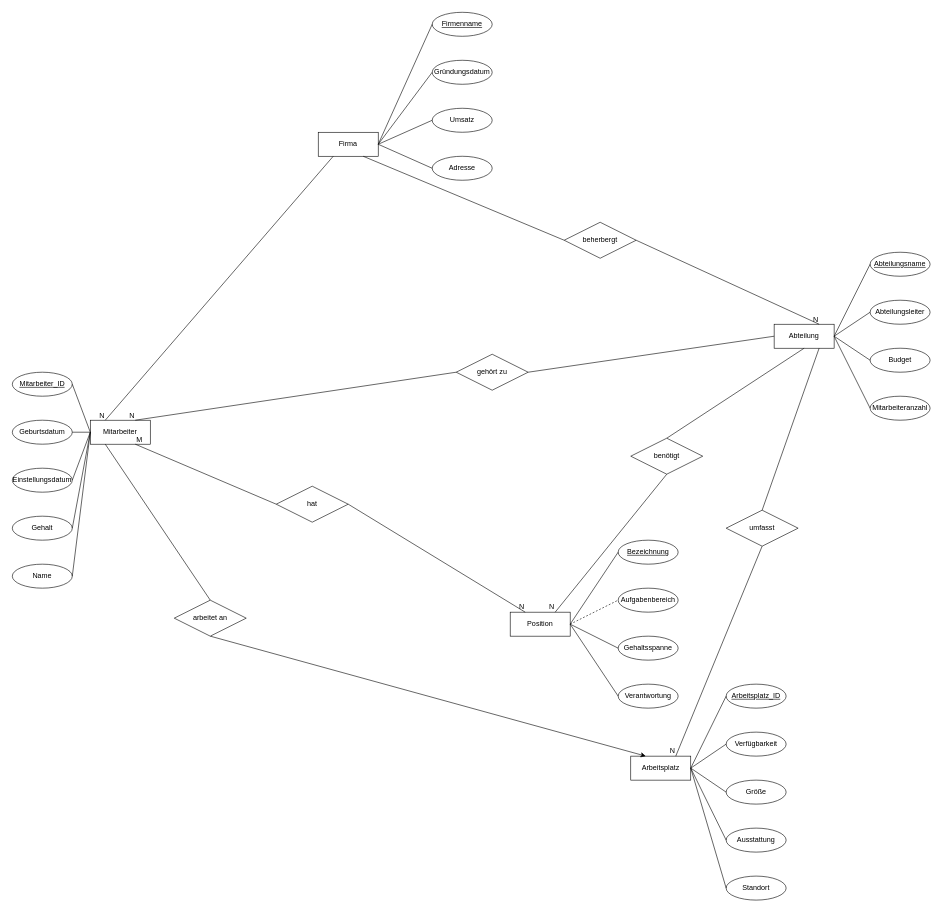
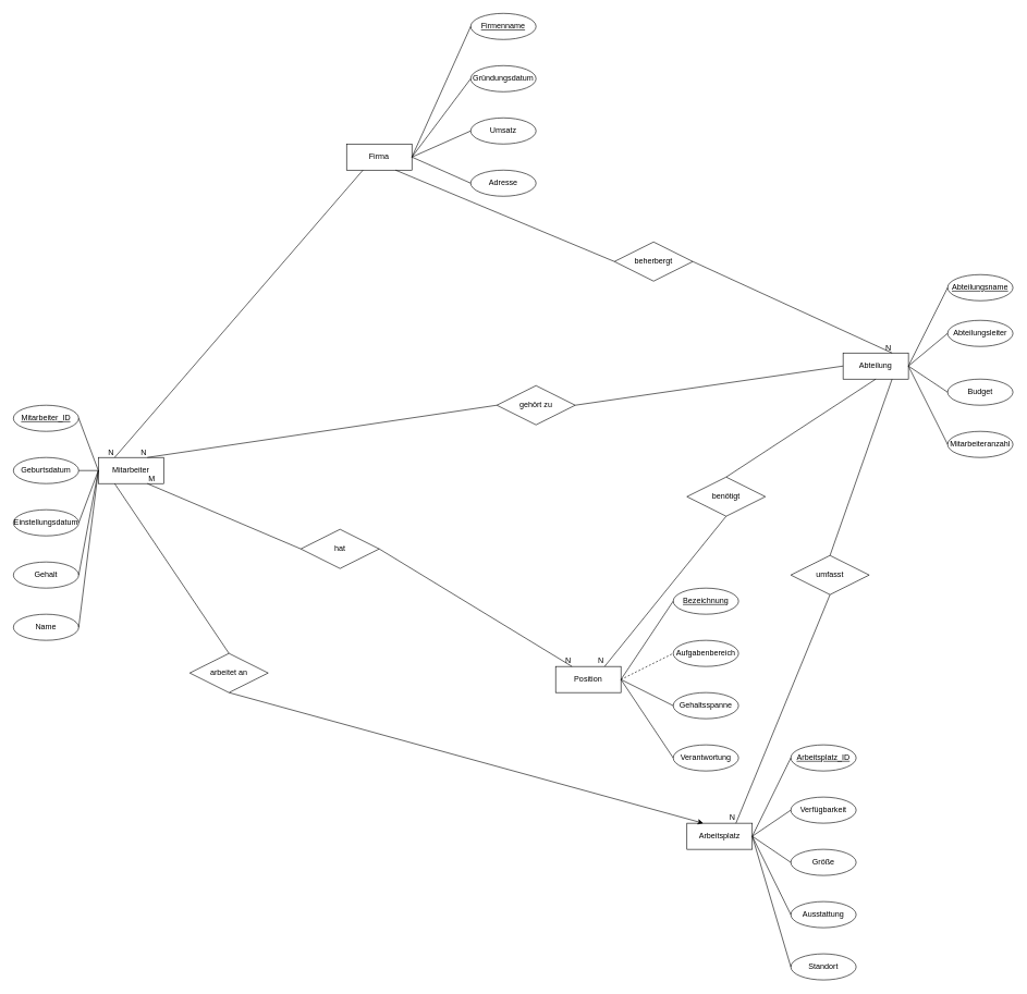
  <mxCell id="0" />
  <mxCell id="1" parent="0" />
  <mxCell id="2" value="Firma" style="whiteSpace=wrap;html=1;align=center;" parent="1" vertex="1"><mxGeometry x="530" y="220" width="100" height="40" as="geometry" /></mxCell>
  <mxCell id="3" value="Mitarbeiter" style="whiteSpace=wrap;html=1;align=center;" parent="1" vertex="1"><mxGeometry x="150" y="700" width="100" height="40" as="geometry" /></mxCell>
  <mxCell id="4" value="Position" style="whiteSpace=wrap;html=1;align=center;" parent="1" vertex="1"><mxGeometry x="850" y="1020" width="100" height="40" as="geometry" /></mxCell>
  <mxCell id="5" value="Arbeitsplatz" style="whiteSpace=wrap;html=1;align=center;" parent="1" vertex="1"><mxGeometry x="1051" y="1260" width="100" height="40" as="geometry" /></mxCell>
  <mxCell id="6" value="Gründungsdatum" style="ellipse;whiteSpace=wrap;html=1;align=center;" parent="1" vertex="1"><mxGeometry x="720" y="100" width="100" height="40" as="geometry" /></mxCell>
  <mxCell id="7" value="Umsatz" style="ellipse;whiteSpace=wrap;html=1;align=center;" parent="1" vertex="1"><mxGeometry x="720" y="180" width="100" height="40" as="geometry" /></mxCell>
  <mxCell id="8" value="Adresse" style="ellipse;whiteSpace=wrap;html=1;align=center;" parent="1" vertex="1"><mxGeometry x="720" y="260" width="100" height="40" as="geometry" /></mxCell>
  <mxCell id="9" value="Geburtsdatum" style="ellipse;whiteSpace=wrap;html=1;align=center;" parent="1" vertex="1"><mxGeometry x="20" y="700" width="100" height="40" as="geometry" /></mxCell>
  <mxCell id="10" value="Gehalt" style="ellipse;whiteSpace=wrap;html=1;align=center;" parent="1" vertex="1"><mxGeometry x="20" y="860" width="100" height="40" as="geometry" /></mxCell>
  <mxCell id="11" value="Einstellungsdatum" style="ellipse;whiteSpace=wrap;html=1;align=center;" parent="1" vertex="1"><mxGeometry x="20" y="780" width="100" height="40" as="geometry" /></mxCell>
  <mxCell id="12" value="Aufgabenbereich" style="ellipse;whiteSpace=wrap;html=1;align=center;" parent="1" vertex="1"><mxGeometry x="1030" y="980" width="100" height="40" as="geometry" /></mxCell>
  <mxCell id="13" value="Gehaltsspanne" style="ellipse;whiteSpace=wrap;html=1;align=center;" parent="1" vertex="1"><mxGeometry x="1030" y="1060" width="100" height="40" as="geometry" /></mxCell>
  <mxCell id="14" value="Größe" style="ellipse;whiteSpace=wrap;html=1;align=center;" parent="1" vertex="1"><mxGeometry x="1210" y="1300" width="100" height="40" as="geometry" /></mxCell>
  <mxCell id="15" value="Ausstattung" style="ellipse;whiteSpace=wrap;html=1;align=center;" parent="1" vertex="1"><mxGeometry x="1210" y="1380" width="100" height="40" as="geometry" /></mxCell>
  <mxCell id="16" value="Verfügbarkeit" style="ellipse;whiteSpace=wrap;html=1;align=center;" parent="1" vertex="1"><mxGeometry x="1210" y="1220" width="100" height="40" as="geometry" /></mxCell>
  <mxCell id="17" value="" style="endArrow=none;html=1;rounded=0;exitX=0.25;exitY=1;exitDx=0;exitDy=0;entryX=0.25;entryY=0;entryDx=0;entryDy=0;" parent="1" source="2" target="3" edge="1"><mxGeometry relative="1" as="geometry"><mxPoint x="324" y="380" as="sourcePoint" /><mxPoint x="484" y="380" as="targetPoint" /></mxGeometry></mxCell>
  <mxCell id="18" value="N" style="resizable=0;html=1;whiteSpace=wrap;align=right;verticalAlign=bottom;" parent="17" connectable="0" vertex="1"><mxGeometry x="1" relative="1" as="geometry" /></mxCell>
  <mxCell id="19" value="Firmenname" style="ellipse;whiteSpace=wrap;html=1;align=center;fontStyle=4;" parent="1" vertex="1"><mxGeometry x="720" y="20" width="100" height="40" as="geometry" /></mxCell>
  <mxCell id="20" value="Bezeichnung" style="ellipse;whiteSpace=wrap;html=1;align=center;fontStyle=4;" parent="1" vertex="1"><mxGeometry x="1030" y="900" width="100" height="40" as="geometry" /></mxCell>
  <mxCell id="21" value="Mitarbeiter_ID" style="ellipse;whiteSpace=wrap;html=1;align=center;fontStyle=4;" parent="1" vertex="1"><mxGeometry x="20" y="620" width="100" height="40" as="geometry" /></mxCell>
  <mxCell id="22" value="Arbeitsplatz_ID" style="ellipse;whiteSpace=wrap;html=1;align=center;fontStyle=4;" parent="1" vertex="1"><mxGeometry x="1210" y="1140" width="100" height="40" as="geometry" /></mxCell>
  <mxCell id="23" value="Abteilung" style="whiteSpace=wrap;html=1;align=center;" parent="1" vertex="1"><mxGeometry x="1290" y="540" width="100" height="40" as="geometry" /></mxCell>
  <mxCell id="24" value="Verantwortung" style="ellipse;whiteSpace=wrap;html=1;align=center;" parent="1" vertex="1"><mxGeometry x="1030" y="1140" width="100" height="40" as="geometry" /></mxCell>
- <mxCell id="25" value="Abteilungsleiter" style="ellipse;whiteSpace=wrap;html=1;align=center;" parent="1" vertex="1"><mxGeometry x="1450" y="500" width="100" height="40" as="geometry" /></mxCell>
+ <mxCell id="25" value="Abteilungsleiter" style="ellipse;whiteSpace=wrap;html=1;align=center;" parent="1" vertex="1"><mxGeometry x="1450" y="490" width="100" height="40" as="geometry" /></mxCell>
  <mxCell id="26" value="Budget" style="ellipse;whiteSpace=wrap;html=1;align=center;" parent="1" vertex="1"><mxGeometry x="1450" y="580" width="100" height="40" as="geometry" /></mxCell>
  <mxCell id="27" value="Mitarbeiteranzahl" style="ellipse;whiteSpace=wrap;html=1;align=center;" parent="1" vertex="1"><mxGeometry x="1450" y="660" width="100" height="40" as="geometry" /></mxCell>
  <mxCell id="28" value="Abteilungsname" style="ellipse;whiteSpace=wrap;html=1;align=center;fontStyle=4;" parent="1" vertex="1"><mxGeometry x="1450" y="420" width="100" height="40" as="geometry" /></mxCell>
  <mxCell id="29" value="" style="endArrow=classic;html=1;rounded=0;exitX=0.5;exitY=1;exitDx=0;exitDy=0;entryX=0.25;entryY=0;entryDx=0;entryDy=0;" parent="1" source="58" target="5" edge="1"><mxGeometry relative="1" as="geometry"><mxPoint x="660" y="710" as="sourcePoint" /><mxPoint x="820" y="710" as="targetPoint" /></mxGeometry></mxCell>
  <mxCell id="30" value="" style="endArrow=none;html=1;rounded=0;entryX=0.75;entryY=0;entryDx=0;entryDy=0;exitX=1;exitY=0.5;exitDx=0;exitDy=0;" parent="1" source="60" target="23" edge="1"><mxGeometry relative="1" as="geometry"><mxPoint x="580" y="260" as="sourcePoint" /><mxPoint x="820" y="530" as="targetPoint" /></mxGeometry></mxCell>
  <mxCell id="31" value="N" style="resizable=0;html=1;whiteSpace=wrap;align=right;verticalAlign=bottom;" parent="30" connectable="0" vertex="1"><mxGeometry x="1" relative="1" as="geometry" /></mxCell>
  <mxCell id="32" value="" style="endArrow=none;html=1;rounded=0;exitX=1;exitY=0.5;exitDx=0;exitDy=0;entryX=0.25;entryY=0;entryDx=0;entryDy=0;" parent="1" source="56" target="4" edge="1"><mxGeometry relative="1" as="geometry"><mxPoint x="660" y="580" as="sourcePoint" /><mxPoint x="820" y="580" as="targetPoint" /></mxGeometry></mxCell>
  <mxCell id="33" value="N" style="resizable=0;html=1;whiteSpace=wrap;align=right;verticalAlign=bottom;" parent="32" connectable="0" vertex="1"><mxGeometry x="1" relative="1" as="geometry" /></mxCell>
  <mxCell id="34" value="" style="endArrow=none;html=1;rounded=0;exitX=1;exitY=0.5;exitDx=0;exitDy=0;entryX=0;entryY=0.5;entryDx=0;entryDy=0;" parent="1" source="23" target="28" edge="1"><mxGeometry relative="1" as="geometry"><mxPoint x="660" y="930" as="sourcePoint" /><mxPoint x="820" y="930" as="targetPoint" /></mxGeometry></mxCell>
  <mxCell id="35" value="" style="endArrow=none;html=1;rounded=0;exitX=1;exitY=0.5;exitDx=0;exitDy=0;entryX=0;entryY=0.5;entryDx=0;entryDy=0;" parent="1" source="23" target="25" edge="1"><mxGeometry relative="1" as="geometry"><mxPoint x="660" y="1460" as="sourcePoint" /><mxPoint x="820" y="1460" as="targetPoint" /></mxGeometry></mxCell>
  <mxCell id="36" value="" style="endArrow=none;html=1;rounded=0;exitX=1;exitY=0.5;exitDx=0;exitDy=0;entryX=0;entryY=0.5;entryDx=0;entryDy=0;" parent="1" source="23" target="26" edge="1"><mxGeometry relative="1" as="geometry"><mxPoint x="660" y="1460" as="sourcePoint" /><mxPoint x="820" y="1460" as="targetPoint" /></mxGeometry></mxCell>
  <mxCell id="37" value="" style="endArrow=none;html=1;rounded=0;exitX=1;exitY=0.5;exitDx=0;exitDy=0;entryX=0;entryY=0.5;entryDx=0;entryDy=0;" parent="1" source="23" target="27" edge="1"><mxGeometry relative="1" as="geometry"><mxPoint x="660" y="1460" as="sourcePoint" /><mxPoint x="820" y="1460" as="targetPoint" /></mxGeometry></mxCell>
  <mxCell id="38" value="" style="endArrow=none;html=1;rounded=0;entryX=0;entryY=0.5;entryDx=0;entryDy=0;exitX=1;exitY=0.5;exitDx=0;exitDy=0;" parent="1" source="4" target="20" edge="1"><mxGeometry relative="1" as="geometry"><mxPoint x="660" y="930" as="sourcePoint" /><mxPoint x="820" y="930" as="targetPoint" /></mxGeometry></mxCell>
  <mxCell id="39" value="" style="endArrow=none;html=1;rounded=0;entryX=0;entryY=0.5;entryDx=0;entryDy=0;exitX=1;exitY=0.5;exitDx=0;exitDy=0;dashed=1;" parent="1" source="4" target="12" edge="1"><mxGeometry relative="1" as="geometry"><mxPoint x="660" y="930" as="sourcePoint" /><mxPoint x="820" y="930" as="targetPoint" /></mxGeometry></mxCell>
  <mxCell id="40" value="" style="endArrow=none;html=1;rounded=0;entryX=0;entryY=0.5;entryDx=0;entryDy=0;exitX=1;exitY=0.5;exitDx=0;exitDy=0;" parent="1" source="4" target="13" edge="1"><mxGeometry relative="1" as="geometry"><mxPoint x="660" y="930" as="sourcePoint" /><mxPoint x="820" y="930" as="targetPoint" /></mxGeometry></mxCell>
  <mxCell id="41" value="" style="endArrow=none;html=1;rounded=0;entryX=0;entryY=0.5;entryDx=0;entryDy=0;exitX=1;exitY=0.5;exitDx=0;exitDy=0;" parent="1" source="4" target="24" edge="1"><mxGeometry relative="1" as="geometry"><mxPoint x="660" y="930" as="sourcePoint" /><mxPoint x="820" y="930" as="targetPoint" /></mxGeometry></mxCell>
  <mxCell id="42" value="" style="endArrow=none;html=1;rounded=0;entryX=0;entryY=0.5;entryDx=0;entryDy=0;exitX=1;exitY=0.5;exitDx=0;exitDy=0;" parent="1" source="5" target="22" edge="1"><mxGeometry relative="1" as="geometry"><mxPoint x="660" y="400" as="sourcePoint" /><mxPoint x="820" y="400" as="targetPoint" /></mxGeometry></mxCell>
  <mxCell id="43" value="" style="endArrow=none;html=1;rounded=0;entryX=0;entryY=0.5;entryDx=0;entryDy=0;exitX=1;exitY=0.5;exitDx=0;exitDy=0;" parent="1" source="5" target="16" edge="1"><mxGeometry relative="1" as="geometry"><mxPoint x="660" y="400" as="sourcePoint" /><mxPoint x="820" y="400" as="targetPoint" /></mxGeometry></mxCell>
  <mxCell id="44" value="" style="endArrow=none;html=1;rounded=0;entryX=0;entryY=0.5;entryDx=0;entryDy=0;exitX=1;exitY=0.5;exitDx=0;exitDy=0;" parent="1" source="5" target="14" edge="1"><mxGeometry relative="1" as="geometry"><mxPoint x="660" y="400" as="sourcePoint" /><mxPoint x="820" y="400" as="targetPoint" /></mxGeometry></mxCell>
  <mxCell id="45" value="" style="endArrow=none;html=1;rounded=0;entryX=0;entryY=0.5;entryDx=0;entryDy=0;exitX=1;exitY=0.5;exitDx=0;exitDy=0;" parent="1" source="5" target="15" edge="1"><mxGeometry relative="1" as="geometry"><mxPoint x="660" y="400" as="sourcePoint" /><mxPoint x="820" y="400" as="targetPoint" /></mxGeometry></mxCell>
  <mxCell id="46" value="" style="endArrow=none;html=1;rounded=0;entryX=0;entryY=0.5;entryDx=0;entryDy=0;exitX=1;exitY=0.5;exitDx=0;exitDy=0;" parent="1" source="2" target="8" edge="1"><mxGeometry relative="1" as="geometry"><mxPoint x="660" y="400" as="sourcePoint" /><mxPoint x="820" y="400" as="targetPoint" /></mxGeometry></mxCell>
  <mxCell id="47" value="" style="endArrow=none;html=1;rounded=0;entryX=0;entryY=0.5;entryDx=0;entryDy=0;exitX=1;exitY=0.5;exitDx=0;exitDy=0;" parent="1" source="2" target="7" edge="1"><mxGeometry relative="1" as="geometry"><mxPoint x="660" y="400" as="sourcePoint" /><mxPoint x="820" y="400" as="targetPoint" /></mxGeometry></mxCell>
  <mxCell id="48" value="" style="endArrow=none;html=1;rounded=0;entryX=0;entryY=0.5;entryDx=0;entryDy=0;exitX=1;exitY=0.5;exitDx=0;exitDy=0;" parent="1" source="2" target="6" edge="1"><mxGeometry relative="1" as="geometry"><mxPoint x="660" y="400" as="sourcePoint" /><mxPoint x="820" y="400" as="targetPoint" /></mxGeometry></mxCell>
  <mxCell id="49" value="" style="endArrow=none;html=1;rounded=0;entryX=0;entryY=0.5;entryDx=0;entryDy=0;exitX=1;exitY=0.5;exitDx=0;exitDy=0;" parent="1" source="2" target="19" edge="1"><mxGeometry relative="1" as="geometry"><mxPoint x="660" y="400" as="sourcePoint" /><mxPoint x="820" y="400" as="targetPoint" /></mxGeometry></mxCell>
  <mxCell id="50" value="" style="endArrow=none;html=1;rounded=0;exitX=1;exitY=0.5;exitDx=0;exitDy=0;entryX=0;entryY=0.5;entryDx=0;entryDy=0;" parent="1" source="10" target="3" edge="1"><mxGeometry relative="1" as="geometry"><mxPoint x="660" y="750" as="sourcePoint" /><mxPoint x="820" y="750" as="targetPoint" /></mxGeometry></mxCell>
  <mxCell id="51" value="" style="endArrow=none;html=1;rounded=0;exitX=1;exitY=0.5;exitDx=0;exitDy=0;entryX=0;entryY=0.5;entryDx=0;entryDy=0;" parent="1" source="11" target="3" edge="1"><mxGeometry relative="1" as="geometry"><mxPoint x="660" y="750" as="sourcePoint" /><mxPoint x="820" y="750" as="targetPoint" /></mxGeometry></mxCell>
  <mxCell id="52" value="" style="endArrow=none;html=1;rounded=0;exitX=1;exitY=0.5;exitDx=0;exitDy=0;entryX=0;entryY=0.5;entryDx=0;entryDy=0;" parent="1" source="9" target="3" edge="1"><mxGeometry relative="1" as="geometry"><mxPoint x="660" y="750" as="sourcePoint" /><mxPoint x="820" y="750" as="targetPoint" /></mxGeometry></mxCell>
  <mxCell id="53" value="" style="endArrow=none;html=1;rounded=0;exitX=1;exitY=0.5;exitDx=0;exitDy=0;entryX=0;entryY=0.5;entryDx=0;entryDy=0;" parent="1" source="21" target="3" edge="1"><mxGeometry relative="1" as="geometry"><mxPoint x="660" y="750" as="sourcePoint" /><mxPoint x="820" y="750" as="targetPoint" /></mxGeometry></mxCell>
  <mxCell id="54" value="" style="endArrow=none;html=1;rounded=0;exitX=0.75;exitY=1;exitDx=0;exitDy=0;entryX=0;entryY=0.5;entryDx=0;entryDy=0;" parent="1" source="3" target="56" edge="1"><mxGeometry relative="1" as="geometry"><mxPoint x="225" y="740" as="sourcePoint" /><mxPoint x="1315" y="980" as="targetPoint" /></mxGeometry></mxCell>
  <mxCell id="55" value="M" style="resizable=0;html=1;whiteSpace=wrap;align=left;verticalAlign=bottom;" parent="54" connectable="0" vertex="1"><mxGeometry x="-1" relative="1" as="geometry" /></mxCell>
  <mxCell id="56" value="hat" style="shape=rhombus;perimeter=rhombusPerimeter;whiteSpace=wrap;html=1;align=center;" parent="1" vertex="1"><mxGeometry x="460" y="810" width="120" height="60" as="geometry" /></mxCell>
  <mxCell id="57" value="" style="endArrow=none;html=1;rounded=0;exitX=0.25;exitY=1;exitDx=0;exitDy=0;entryX=0.5;entryY=0;entryDx=0;entryDy=0;" parent="1" source="3" target="58" edge="1"><mxGeometry relative="1" as="geometry"><mxPoint x="175" y="740" as="sourcePoint" /><mxPoint x="515" y="1260" as="targetPoint" /></mxGeometry></mxCell>
  <mxCell id="58" value="arbeitet an" style="shape=rhombus;perimeter=rhombusPerimeter;whiteSpace=wrap;html=1;align=center;" parent="1" vertex="1"><mxGeometry x="290" y="1000" width="120" height="60" as="geometry" /></mxCell>
  <mxCell id="59" value="" style="endArrow=none;html=1;rounded=0;entryX=0;entryY=0.5;entryDx=0;entryDy=0;exitX=0.75;exitY=1;exitDx=0;exitDy=0;" parent="1" source="2" target="60" edge="1"><mxGeometry relative="1" as="geometry"><mxPoint x="605" y="260" as="sourcePoint" /><mxPoint x="1365" y="540" as="targetPoint" /></mxGeometry></mxCell>
  <mxCell id="60" value="beherbergt" style="shape=rhombus;perimeter=rhombusPerimeter;whiteSpace=wrap;html=1;align=center;" parent="1" vertex="1"><mxGeometry x="940" y="370" width="120" height="60" as="geometry" /></mxCell>
  <mxCell id="61" value="" style="endArrow=none;html=1;rounded=0;entryX=0.75;entryY=0;entryDx=0;entryDy=0;exitX=0.5;exitY=1;exitDx=0;exitDy=0;" parent="1" source="64" target="5" edge="1"><mxGeometry relative="1" as="geometry"><mxPoint x="660" y="1100" as="sourcePoint" /><mxPoint x="820" y="1100" as="targetPoint" /></mxGeometry></mxCell>
  <mxCell id="62" value="N" style="resizable=0;html=1;whiteSpace=wrap;align=right;verticalAlign=bottom;" parent="61" connectable="0" vertex="1"><mxGeometry x="1" relative="1" as="geometry" /></mxCell>
  <mxCell id="63" value="" style="endArrow=none;html=1;rounded=0;entryX=0.5;entryY=0;entryDx=0;entryDy=0;exitX=0.75;exitY=1;exitDx=0;exitDy=0;" parent="1" source="23" target="64" edge="1"><mxGeometry relative="1" as="geometry"><mxPoint x="1365" y="580" as="sourcePoint" /><mxPoint x="1126" y="1260" as="targetPoint" /></mxGeometry></mxCell>
  <mxCell id="64" value="umfasst" style="shape=rhombus;perimeter=rhombusPerimeter;whiteSpace=wrap;html=1;align=center;" parent="1" vertex="1"><mxGeometry x="1210" y="850" width="120" height="60" as="geometry" /></mxCell>
  <mxCell id="65" value="" style="endArrow=none;html=1;rounded=0;exitX=0.5;exitY=1;exitDx=0;exitDy=0;entryX=0.75;entryY=0;entryDx=0;entryDy=0;" parent="1" source="68" target="4" edge="1"><mxGeometry relative="1" as="geometry"><mxPoint x="660" y="750" as="sourcePoint" /><mxPoint x="820" y="750" as="targetPoint" /></mxGeometry></mxCell>
  <mxCell id="66" value="N" style="resizable=0;html=1;whiteSpace=wrap;align=right;verticalAlign=bottom;" parent="65" connectable="0" vertex="1"><mxGeometry x="1" relative="1" as="geometry" /></mxCell>
  <mxCell id="67" value="" style="endArrow=none;html=1;rounded=0;exitX=0.5;exitY=1;exitDx=0;exitDy=0;entryX=0.5;entryY=0;entryDx=0;entryDy=0;" parent="1" source="23" target="68" edge="1"><mxGeometry relative="1" as="geometry"><mxPoint x="1340" y="580" as="sourcePoint" /><mxPoint x="925" y="1020" as="targetPoint" /></mxGeometry></mxCell>
  <mxCell id="68" value="benötigt" style="shape=rhombus;perimeter=rhombusPerimeter;whiteSpace=wrap;html=1;align=center;" parent="1" vertex="1"><mxGeometry x="1051" y="730" width="120" height="60" as="geometry" /></mxCell>
  <mxCell id="69" value="Standort" style="ellipse;whiteSpace=wrap;html=1;align=center;" parent="1" vertex="1"><mxGeometry x="1210" y="1460" width="100" height="40" as="geometry" /></mxCell>
  <mxCell id="70" value="" style="endArrow=none;html=1;rounded=0;entryX=0;entryY=0.5;entryDx=0;entryDy=0;exitX=1;exitY=0.5;exitDx=0;exitDy=0;" parent="1" source="5" target="69" edge="1"><mxGeometry relative="1" as="geometry"><mxPoint x="710" y="1030" as="sourcePoint" /><mxPoint x="870" y="1030" as="targetPoint" /></mxGeometry></mxCell>
  <mxCell id="71" value="Name" style="ellipse;whiteSpace=wrap;html=1;align=center;" parent="1" vertex="1"><mxGeometry x="20" y="940" width="100" height="40" as="geometry" /></mxCell>
  <mxCell id="72" value="" style="endArrow=none;html=1;rounded=0;exitX=1;exitY=0.5;exitDx=0;exitDy=0;entryX=0;entryY=0.5;entryDx=0;entryDy=0;" parent="1" source="71" target="3" edge="1"><mxGeometry relative="1" as="geometry"><mxPoint x="710" y="820" as="sourcePoint" /><mxPoint x="160" y="810" as="targetPoint" /></mxGeometry></mxCell>
  <mxCell id="73" value="" style="endArrow=none;html=1;rounded=0;entryX=0.75;entryY=0;entryDx=0;entryDy=0;exitX=0;exitY=0.5;exitDx=0;exitDy=0;" parent="1" source="76" target="3" edge="1"><mxGeometry relative="1" as="geometry"><mxPoint x="710" y="620" as="sourcePoint" /><mxPoint x="870" y="620" as="targetPoint" /></mxGeometry></mxCell>
  <mxCell id="74" value="N" style="resizable=0;html=1;whiteSpace=wrap;align=right;verticalAlign=bottom;" parent="73" connectable="0" vertex="1"><mxGeometry x="1" relative="1" as="geometry" /></mxCell>
  <mxCell id="75" value="" style="endArrow=none;html=1;rounded=0;entryX=1;entryY=0.5;entryDx=0;entryDy=0;exitX=0;exitY=0.5;exitDx=0;exitDy=0;" parent="1" source="23" target="76" edge="1"><mxGeometry relative="1" as="geometry"><mxPoint x="1290" y="560" as="sourcePoint" /><mxPoint x="225" y="700" as="targetPoint" /></mxGeometry></mxCell>
  <mxCell id="76" value="gehört zu" style="shape=rhombus;perimeter=rhombusPerimeter;whiteSpace=wrap;html=1;align=center;" parent="1" vertex="1"><mxGeometry x="760" y="590" width="120" height="60" as="geometry" /></mxCell>
